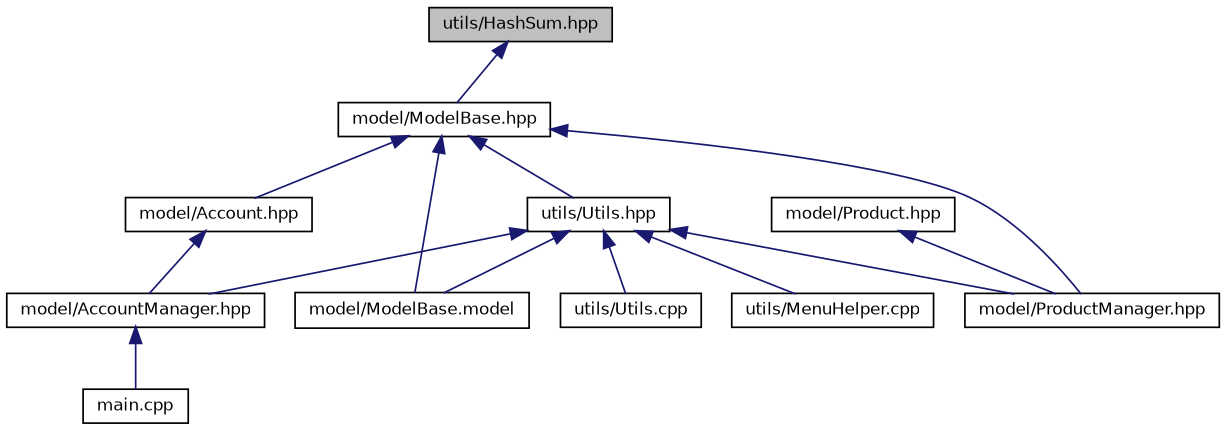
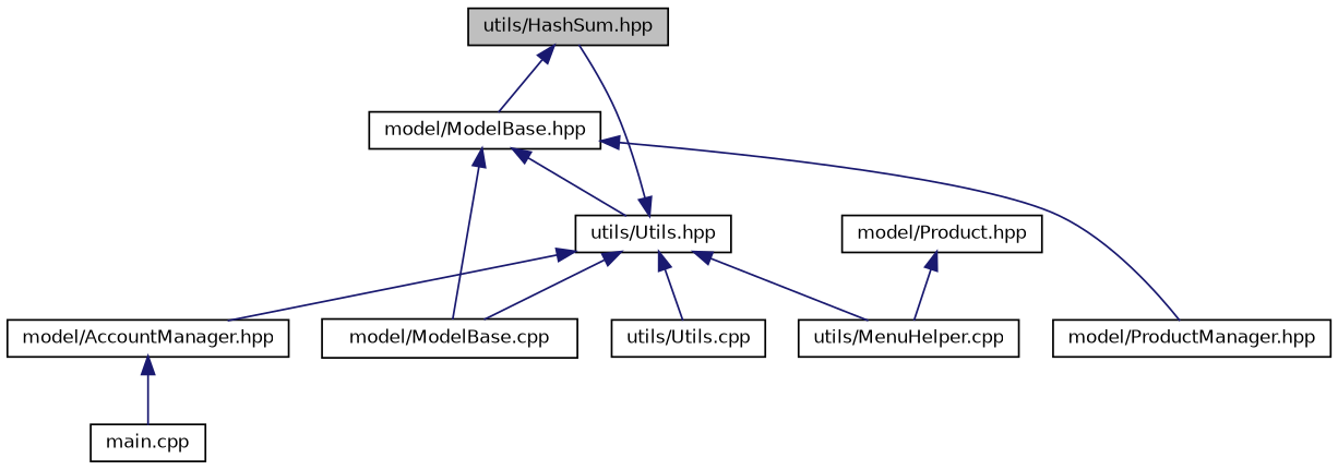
  digraph {
    node [color=black fillcolor=white fontname=Helvetica fontsize=10 shape=record style=filled]
    edge [color=midnightblue dir=back fontname=Helvetica fontsize=10 labelfontname=Helvetica labelfontsize=10 style=solid]
    n1 [fillcolor=grey75 fontcolor=black height=0.2 label="utils/HashSum.hpp" width=0.4]
    n2 [height=0.2 label="model/ModelBase.hpp" width=0.4]
-   n3 [height=0.2 label="model/Account.hpp" width=0.4]
    n4 [height=0.2 label="utils/Utils.hpp" width=0.4]
-   n5 [height=0.2 label="model/ModelBase.model" width=0.4]
+   n5 [height=0.2 label="model/ModelBase.cpp" width=0.4]
    n6 [height=0.2 label="model/ProductManager.hpp" width=0.4]
    n7 [height=0.2 label="model/AccountManager.hpp" width=0.4]
    n8 [height=0.2 label="main.cpp" width=0.4]
    n9 [height=0.2 label="utils/MenuHelper.cpp" width=0.4]
    n10 [height=0.2 label="utils/Utils.cpp" width=0.4]
    n11 [height=0.2 label="model/Product.hpp" width=0.4]
    n1 -> n2
-   n2 -> n3
    n2 -> n4
    n2 -> n5
    n2 -> n6
-   n3 -> n7
    n4 -> n5
-   n4 -> n6
+   n4 -> n1
    n4 -> n7
    n4 -> n9
    n4 -> n10
    n7 -> n8
-   n11 -> n6
+   n11 -> n9
  }
